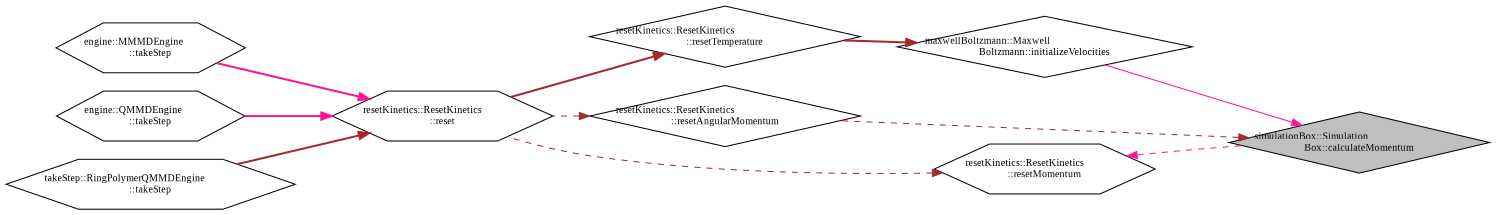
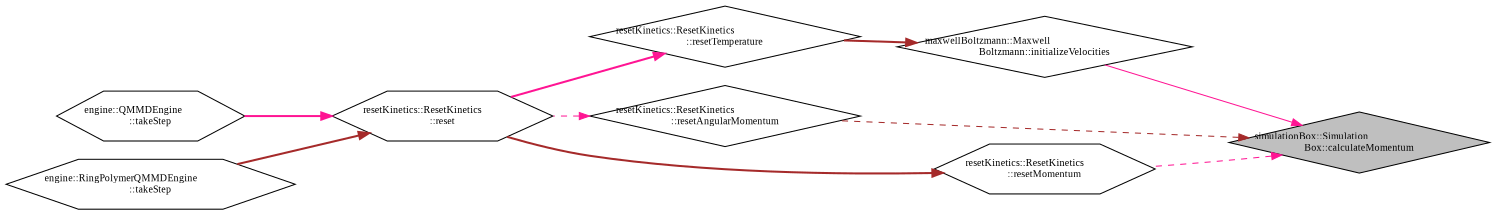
  digraph {
    fontname="Liberation Serif"
    rankdir=RL
    node [color=black fillcolor=white fontname="Liberation Serif" fontsize=10 shape=hexagon style=filled]
    edge [color=deeppink dir=back fontname="Liberation Serif" fontsize=10 labelfontname=Helvetica labelfontsize=10 style=bold]
    n1 [fillcolor=grey75 fontcolor=black height=0.2 label="simulationBox::Simulation\lBox::calculateMomentum" shape=diamond width=0.4]
    n2 [height=0.2 label="maxwellBoltzmann::Maxwell\lBoltzmann::initializeVelocities" shape=diamond width=0.4]
    n3 [height=0.2 label="resetKinetics::ResetKinetics\l::resetAngularMomentum" shape=diamond width=0.4]
    n4 [height=0.2 label="resetKinetics::ResetKinetics\l::resetMomentum" width=0.4]
    n5 [height=0.2 label="resetKinetics::ResetKinetics\l::resetTemperature" shape=diamond width=0.4]
    n6 [height=0.2 label="resetKinetics::ResetKinetics\l::reset" width=0.4]
-   n7 [height=0.2 label="engine::MMMDEngine\l::takeStep" width=0.4]
    n8 [height=0.2 label="engine::QMMDEngine\l::takeStep" width=0.4]
-   n9 [height=0.2 label="takeStep::RingPolymerQMMDEngine\l::takeStep" width=0.4]
+   n9 [height=0.2 label="engine::RingPolymerQMMDEngine\l::takeStep" width=0.4]
    n1 -> n2 [style=solid]
    n1 -> n3 [color=brown style=dashed]
-   n4 -> n1 [style=dashed]
+   n1 -> n4 [style=dashed]
    n2 -> n5 [color=brown]
-   n3 -> n6 [color=brown style=dashed]
-   n4 -> n6 [color=brown style=dashed]
-   n5 -> n6 [color=brown]
-   n6 -> n7
+   n3 -> n6 [style=dashed]
+   n4 -> n6 [color=brown]
+   n5 -> n6
    n6 -> n8
    n6 -> n9 [color=brown]
  }
